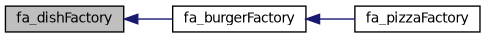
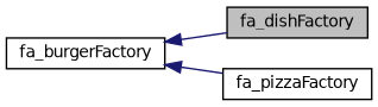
  digraph {
    rankdir=LR
    node [color=black fillcolor=white fontname=Helvetica fontsize=10 shape=record style=filled]
    edge [color=midnightblue dir=back fontname=Helvetica fontsize=10 labelfontname=Helvetica labelfontsize=10 style=solid]
    n1 [fillcolor=grey75 fontcolor=black height=0.2 label=fa_dishFactory width=0.4]
    n2 [height=0.2 label=fa_burgerFactory width=0.4]
    n3 [height=0.2 label=fa_pizzaFactory width=0.4]
-   n1 -> n2
+   n2 -> n1
    n2 -> n3
  }
